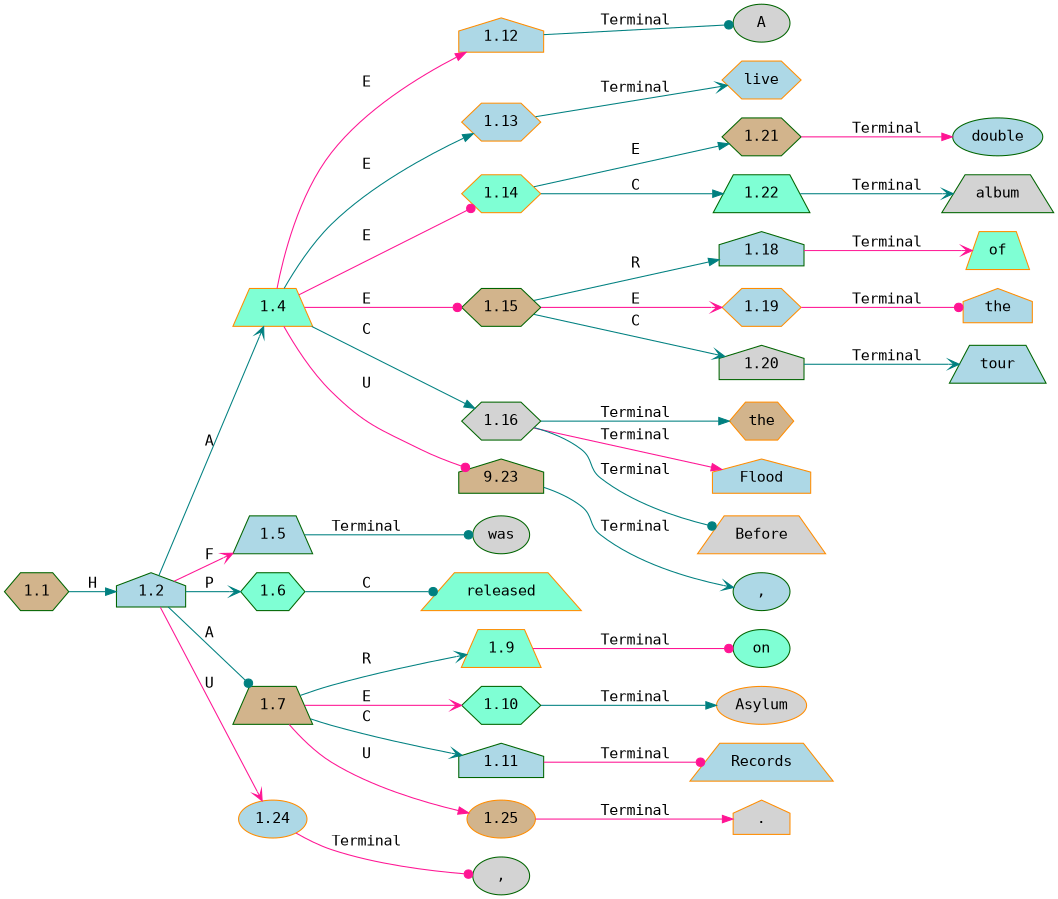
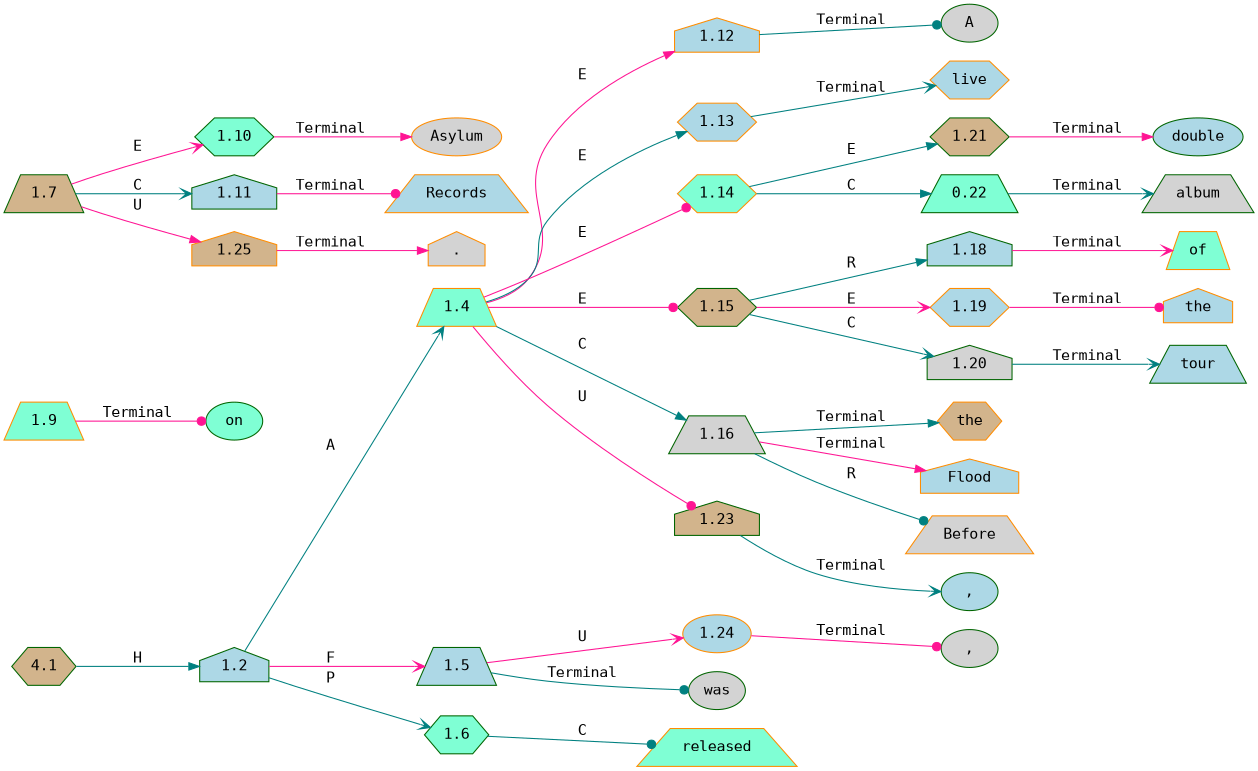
  digraph {
    fontname="DejaVu Sans Mono"
    rankdir=LR
    node [color=darkgreen fillcolor=lightblue fontname="DejaVu Sans Mono" ordering=out shape=trapezium style=filled]
    edge [arrowhead=vee color=teal fontname="DejaVu Sans Mono" ordering=out]
    n1 [fillcolor=lightgrey label=A shape=ellipse]
    n2 [color=darkorange fillcolor=tan label=the shape=hexagon]
    n3 [color=darkorange label=Flood shape=house]
    n4 [fillcolor=lightgrey label="," shape=ellipse]
    n5 [fillcolor=lightgrey label=was shape=ellipse]
    n6 [color=darkorange fillcolor=aquamarine label=released]
    n7 [fillcolor=aquamarine label=on shape=ellipse]
    n8 [color=darkorange fillcolor=lightgrey label=Asylum shape=ellipse]
    n9 [color=darkorange label=Records]
    n10 [color=darkorange fillcolor=lightgrey label="." shape=house]
    n11 [color=darkorange label=live shape=hexagon]
    n12 [label=double shape=ellipse]
    n13 [fillcolor=lightgrey label=album]
    n14 [color=darkorange fillcolor=aquamarine label=of]
    n15 [color=darkorange label=the shape=house]
    n16 [label=tour]
    n17 [label="," shape=ellipse]
    n18 [color=darkorange fillcolor=lightgrey label=Before]
-   n19 [fillcolor=tan label=1.1 shape=hexagon]
+   n19 [fillcolor=tan label=4.1 shape=hexagon]
    n20 [label=1.2 shape=house]
    n21 [color=darkorange fillcolor=aquamarine label=1.4]
    n22 [label=1.5]
    n23 [fillcolor=aquamarine label=1.6 shape=hexagon]
    n24 [fillcolor=tan label=1.7]
    n25 [color=darkorange label=1.24 shape=ellipse]
    n26 [color=darkorange label=1.12 shape=house]
    n27 [color=darkorange label=1.13 shape=hexagon]
    n28 [color=darkorange fillcolor=aquamarine label=1.14 shape=hexagon]
    n29 [fillcolor=tan label=1.15 shape=hexagon]
-   n30 [fillcolor=lightgrey label=1.16 shape=hexagon]
-   n31 [fillcolor=tan label=9.23 shape=house]
+   n30 [fillcolor=lightgrey label=1.16]
+   n31 [fillcolor=tan label=1.23 shape=house]
    n32 [color=darkorange fillcolor=aquamarine label=1.9]
    n33 [fillcolor=aquamarine label=1.10 shape=hexagon]
    n34 [label=1.11 shape=house]
-   n35 [color=darkorange fillcolor=tan label=1.25 shape=ellipse]
+   n35 [color=darkorange fillcolor=tan label=1.25 shape=house]
    n36 [fillcolor=tan label=1.21 shape=hexagon]
-   n37 [fillcolor=aquamarine label=1.22]
+   n37 [fillcolor=aquamarine label=0.22]
    n38 [label=1.18 shape=house]
    n39 [color=darkorange label=1.19 shape=hexagon]
    n40 [fillcolor=lightgrey label=1.20 shape=house]
    n19 -> n20 [arrowhead=normal label=H]
    n20 -> n21 [label=A]
    n20 -> n22 [color=deeppink label=F]
    n20 -> n23 [label=P]
-   n20 -> n24 [arrowhead=dot label=A]
-   n20 -> n25 [color=deeppink label=U]
+   n22 -> n25 [color=deeppink label=U]
    n21 -> n26 [arrowhead=normal color=deeppink label=E]
    n21 -> n27 [arrowhead=normal label=E]
    n21 -> n28 [arrowhead=dot color=deeppink label=E]
    n21 -> n29 [arrowhead=dot color=deeppink label=E]
    n21 -> n30 [arrowhead=normal label=C]
    n21 -> n31 [arrowhead=dot color=deeppink label=U]
    n22 -> n5 [arrowhead=dot label=Terminal]
    n23 -> n6 [arrowhead=dot label=C]
-   n24 -> n32 [label=R]
    n24 -> n33 [color=deeppink label=E]
    n24 -> n34 [label=C]
    n24 -> n35 [arrowhead=normal color=deeppink label=U]
    n25 -> n4 [arrowhead=dot color=deeppink label=Terminal]
    n26 -> n1 [arrowhead=dot label=Terminal]
    n27 -> n11 [label=Terminal]
    n28 -> n36 [arrowhead=normal label=E]
    n28 -> n37 [arrowhead=normal label=C]
    n29 -> n38 [arrowhead=normal label=R]
    n29 -> n39 [color=deeppink label=E]
    n29 -> n40 [label=C]
    n30 -> n2 [arrowhead=normal label=Terminal]
    n30 -> n3 [arrowhead=normal color=deeppink label=Terminal]
-   n30 -> n18 [arrowhead=dot label=Terminal]
+   n30 -> n18 [arrowhead=dot label=R]
    n31 -> n17 [label=Terminal]
    n32 -> n7 [arrowhead=dot color=deeppink label=Terminal]
-   n33 -> n8 [arrowhead=normal label=Terminal]
+   n33 -> n8 [arrowhead=normal color=deeppink label=Terminal]
    n34 -> n9 [arrowhead=dot color=deeppink label=Terminal]
    n35 -> n10 [arrowhead=normal color=deeppink label=Terminal]
    n36 -> n12 [arrowhead=normal color=deeppink label=Terminal]
    n37 -> n13 [label=Terminal]
    n38 -> n14 [color=deeppink label=Terminal]
    n39 -> n15 [arrowhead=dot color=deeppink label=Terminal]
    n40 -> n16 [label=Terminal]
  }
